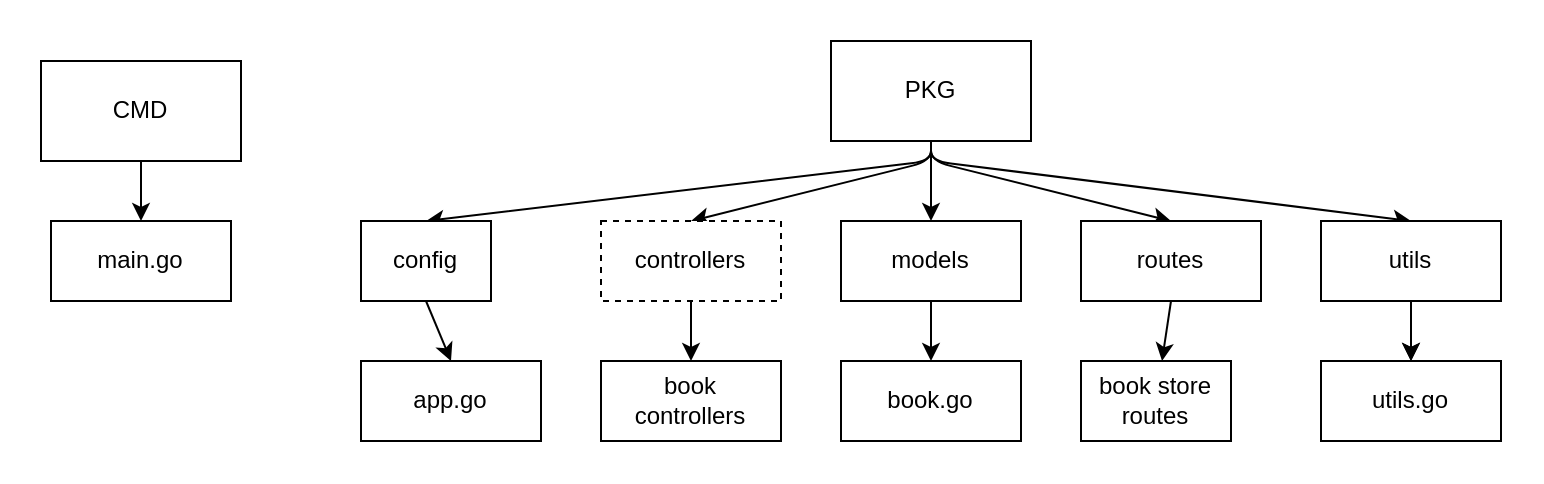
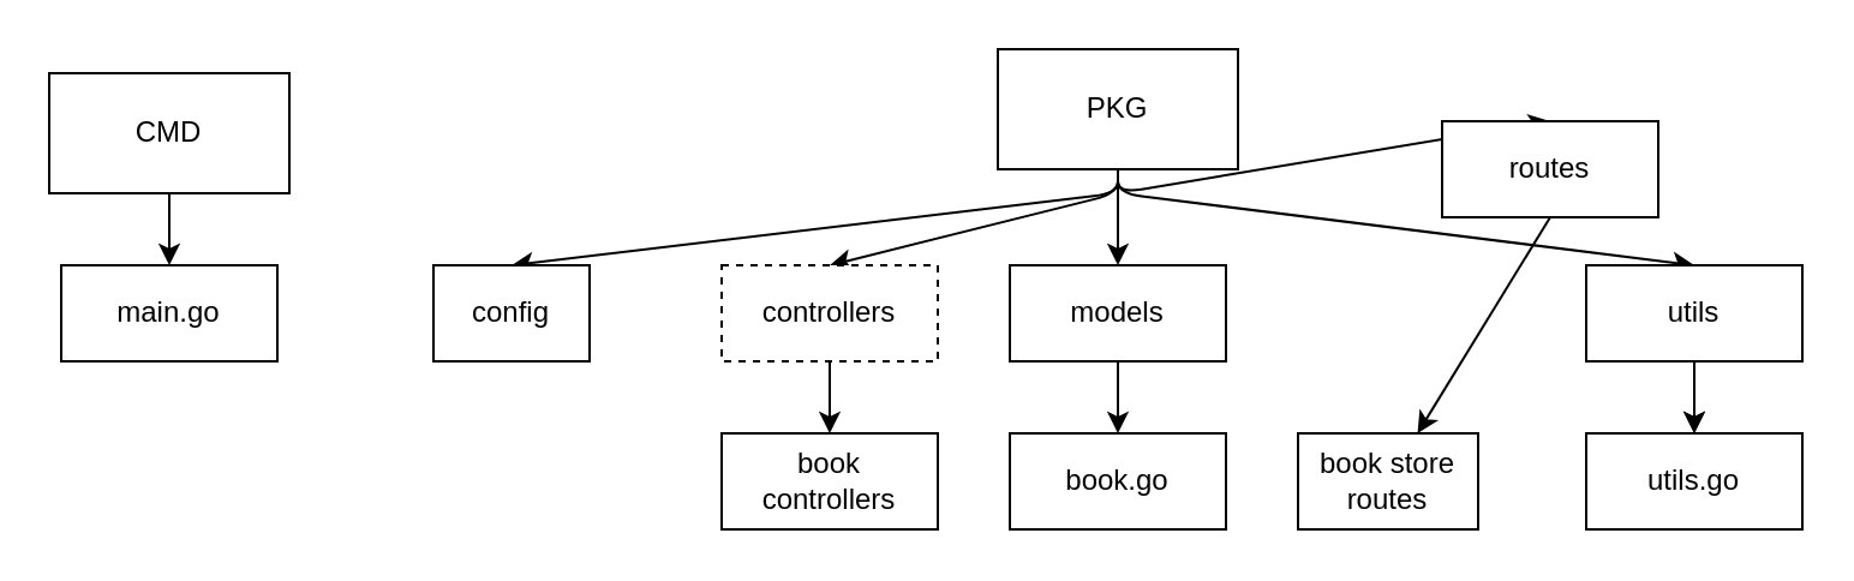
  <mxCell id="0" />
  <mxCell id="1" parent="0" />
  <mxCell id="2" style="edgeStyle=none;html=1;exitX=0.5;exitY=1;exitDx=0;exitDy=0;" edge="1" parent="1" source="3" target="4"><mxGeometry relative="1" as="geometry" /></mxCell>
  <mxCell id="3" value="CMD" style="rounded=0;whiteSpace=wrap;html=1;" vertex="1" parent="1"><mxGeometry x="20" y="30" width="100" height="50" as="geometry" /></mxCell>
  <mxCell id="4" value="main.go&lt;br&gt;" style="rounded=0;whiteSpace=wrap;html=1;" vertex="1" parent="1"><mxGeometry x="25" y="110" width="90" height="40" as="geometry" /></mxCell>
  <mxCell id="5" style="edgeStyle=none;html=1;exitX=0.5;exitY=1;exitDx=0;exitDy=0;" edge="1" parent="1" source="10" target="12"><mxGeometry relative="1" as="geometry" /></mxCell>
  <mxCell id="6" style="edgeStyle=none;html=1;exitX=0.5;exitY=1;exitDx=0;exitDy=0;entryX=0.5;entryY=0;entryDx=0;entryDy=0;" edge="1" parent="1" source="10" target="14"><mxGeometry relative="1" as="geometry"><Array as="points"><mxPoint x="465" y="80" /></Array></mxGeometry></mxCell>
  <mxCell id="7" style="edgeStyle=none;html=1;exitX=0.5;exitY=1;exitDx=0;exitDy=0;entryX=0.5;entryY=0;entryDx=0;entryDy=0;" edge="1" parent="1" source="10" target="21"><mxGeometry relative="1" as="geometry"><Array as="points"><mxPoint x="465" y="80" /></Array></mxGeometry></mxCell>
  <mxCell id="8" style="edgeStyle=none;html=1;exitX=0.5;exitY=1;exitDx=0;exitDy=0;entryX=0.5;entryY=0;entryDx=0;entryDy=0;" edge="1" parent="1" source="10" target="19"><mxGeometry relative="1" as="geometry"><Array as="points"><mxPoint x="465" y="80" /></Array></mxGeometry></mxCell>
  <mxCell id="9" style="edgeStyle=none;html=1;exitX=0.5;exitY=1;exitDx=0;exitDy=0;entryX=0.5;entryY=0;entryDx=0;entryDy=0;" edge="1" parent="1" source="10" target="16"><mxGeometry relative="1" as="geometry"><Array as="points"><mxPoint x="465" y="80" /></Array></mxGeometry></mxCell>
  <mxCell id="10" value="PKG" style="rounded=0;whiteSpace=wrap;html=1;" vertex="1" parent="1"><mxGeometry x="415" y="20" width="100" height="50" as="geometry" /></mxCell>
  <mxCell id="11" style="edgeStyle=none;html=1;exitX=0.5;exitY=1;exitDx=0;exitDy=0;entryX=0.5;entryY=0;entryDx=0;entryDy=0;" edge="1" parent="1" source="12" target="22"><mxGeometry relative="1" as="geometry" /></mxCell>
  <mxCell id="12" value="models" style="rounded=0;whiteSpace=wrap;html=1;" vertex="1" parent="1"><mxGeometry x="420" y="110" width="90" height="40" as="geometry" /></mxCell>
  <mxCell id="13" style="edgeStyle=none;html=1;exitX=0.5;exitY=1;exitDx=0;exitDy=0;entryX=0.5;entryY=0;entryDx=0;entryDy=0;" edge="1" parent="1" source="14" target="23"><mxGeometry relative="1" as="geometry" /></mxCell>
  <mxCell id="14" value="controllers" style="rounded=0;whiteSpace=wrap;html=1;dashed=1;" vertex="1" parent="1"><mxGeometry x="300" y="110" width="90" height="40" as="geometry" /></mxCell>
- <mxCell id="15" style="edgeStyle=none;html=1;exitX=0.5;exitY=1;exitDx=0;exitDy=0;entryX=0.5;entryY=0;entryDx=0;entryDy=0;" edge="1" parent="1" source="16" target="24"><mxGeometry relative="1" as="geometry" /></mxCell>
  <mxCell id="16" value="config" style="rounded=0;whiteSpace=wrap;html=1;" vertex="1" parent="1"><mxGeometry x="180" y="110" width="65" height="40" as="geometry" /></mxCell>
  <mxCell id="17" value="" style="edgeStyle=none;html=1;" edge="1" parent="1" source="19" target="25"><mxGeometry relative="1" as="geometry" /></mxCell>
  <mxCell id="18" style="edgeStyle=none;html=1;exitX=0.5;exitY=1;exitDx=0;exitDy=0;entryX=0.5;entryY=0;entryDx=0;entryDy=0;" edge="1" parent="1" source="19" target="25"><mxGeometry relative="1" as="geometry" /></mxCell>
  <mxCell id="19" value="utils" style="rounded=0;whiteSpace=wrap;html=1;" vertex="1" parent="1"><mxGeometry x="660" y="110" width="90" height="40" as="geometry" /></mxCell>
  <mxCell id="20" style="edgeStyle=none;html=1;exitX=0.5;exitY=1;exitDx=0;exitDy=0;" edge="1" parent="1" source="21" target="26"><mxGeometry relative="1" as="geometry" /></mxCell>
- <mxCell id="21" value="routes" style="rounded=0;whiteSpace=wrap;html=1;" vertex="1" parent="1"><mxGeometry x="540" y="110" width="90" height="40" as="geometry" /></mxCell>
+ <mxCell id="21" value="routes" style="rounded=0;whiteSpace=wrap;html=1;" vertex="1" parent="1"><mxGeometry x="600" y="50" width="90" height="40" as="geometry" /></mxCell>
  <mxCell id="22" value="book.go" style="rounded=0;whiteSpace=wrap;html=1;" vertex="1" parent="1"><mxGeometry x="420" y="180" width="90" height="40" as="geometry" /></mxCell>
  <mxCell id="23" value="book&lt;br&gt;controllers" style="rounded=0;whiteSpace=wrap;html=1;" vertex="1" parent="1"><mxGeometry x="300" y="180" width="90" height="40" as="geometry" /></mxCell>
- <mxCell id="24" value="app.go" style="rounded=0;whiteSpace=wrap;html=1;" vertex="1" parent="1"><mxGeometry x="180" y="180" width="90" height="40" as="geometry" /></mxCell>
  <mxCell id="25" value="utils.go" style="rounded=0;whiteSpace=wrap;html=1;" vertex="1" parent="1"><mxGeometry x="660" y="180" width="90" height="40" as="geometry" /></mxCell>
  <mxCell id="26" value="book store&lt;br&gt;routes" style="rounded=0;whiteSpace=wrap;html=1;" vertex="1" parent="1"><mxGeometry x="540" y="180" width="75" height="40" as="geometry" /></mxCell>
